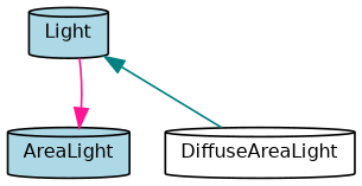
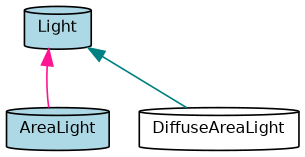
  digraph {
    fontname="DejaVu Sans"
    node [color=black fillcolor=lightblue fontname="DejaVu Sans" fontsize=10 shape=cylinder style=filled]
    edge [dir=back fontname="DejaVu Sans" fontsize=10 labelfontname=Helvetica labelfontsize=10 style=solid]
    n1 [fillcolor=white fontcolor=black height=0.2 label=DiffuseAreaLight width=0.4]
    n2 [height=0.2 label=AreaLight width=0.4]
    n3 [height=0.2 label=Light width=0.4]
    n3 -> n1 [color=teal]
-   n2 -> n3 [color=deeppink]
+   n3 -> n2 [color=deeppink]
  }
